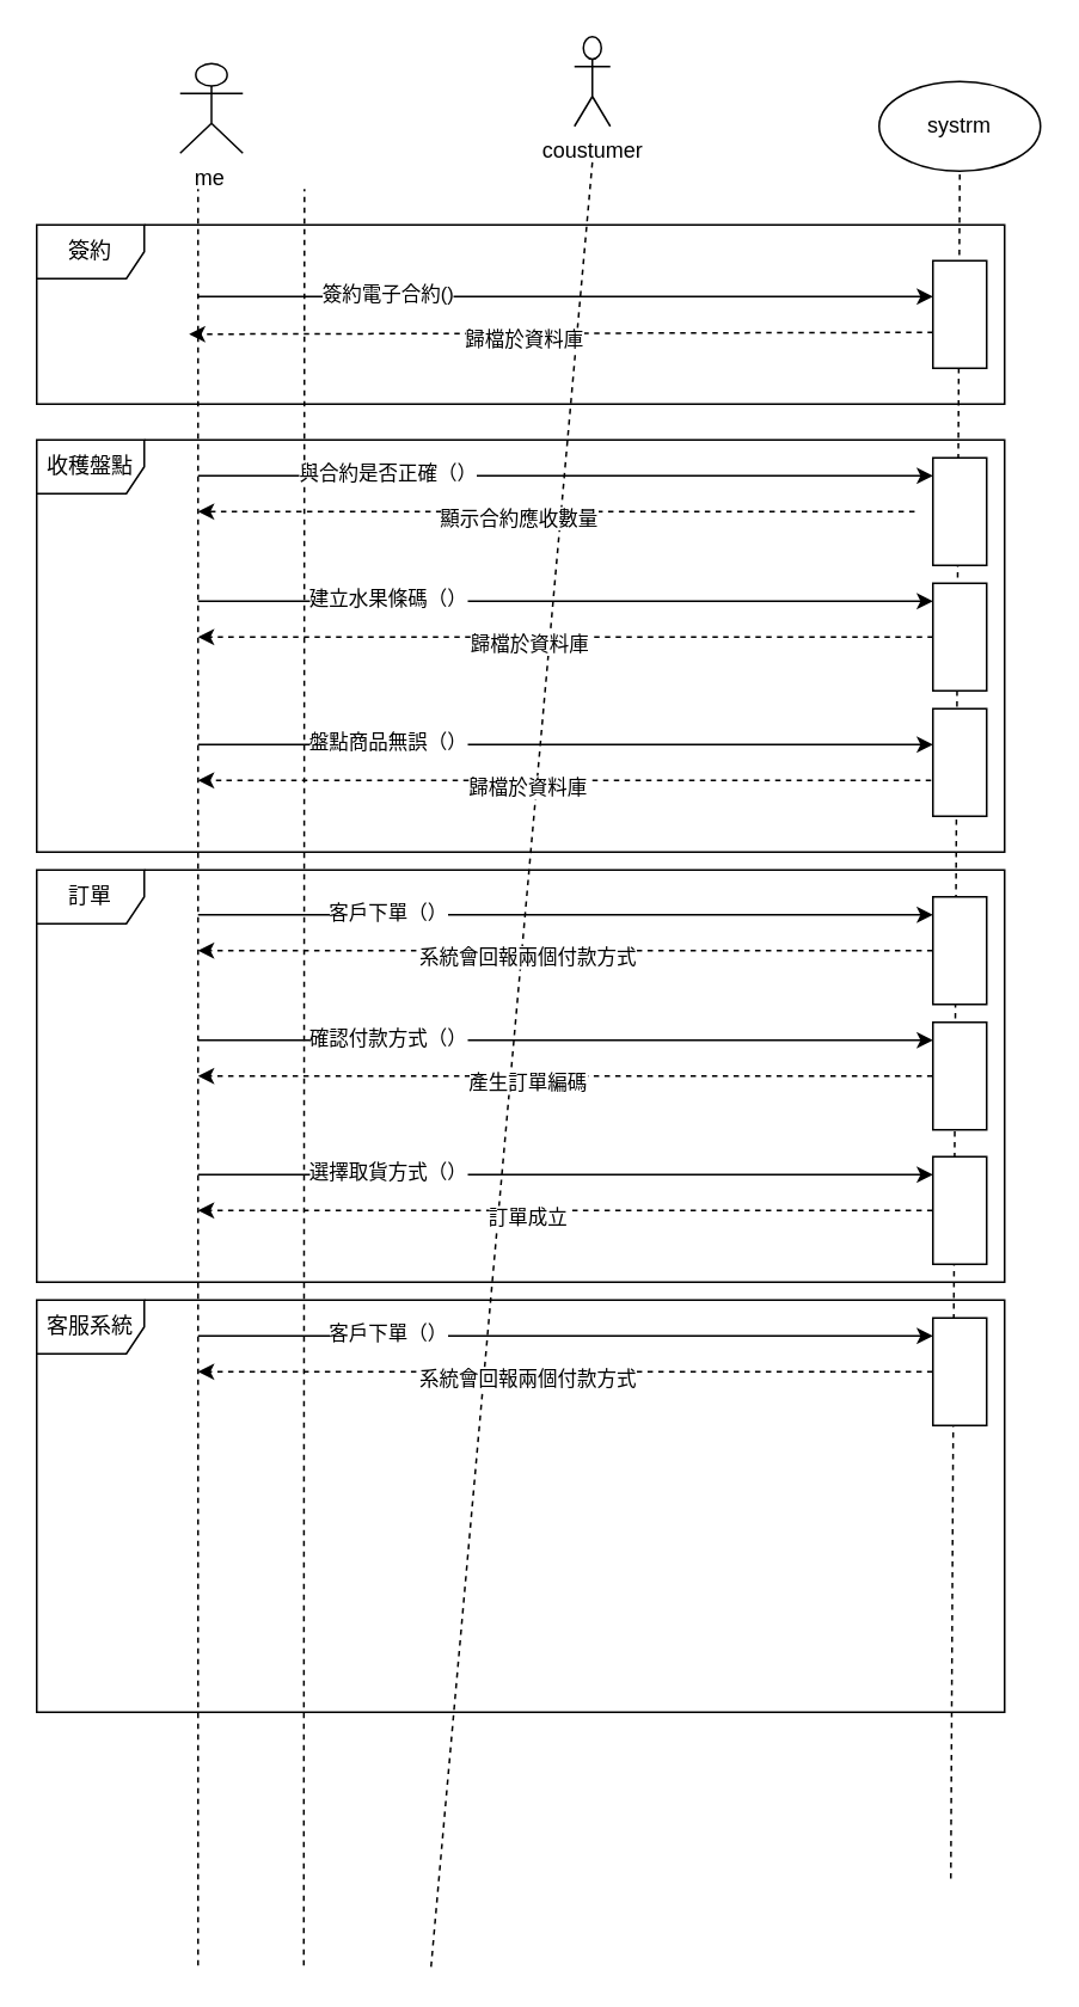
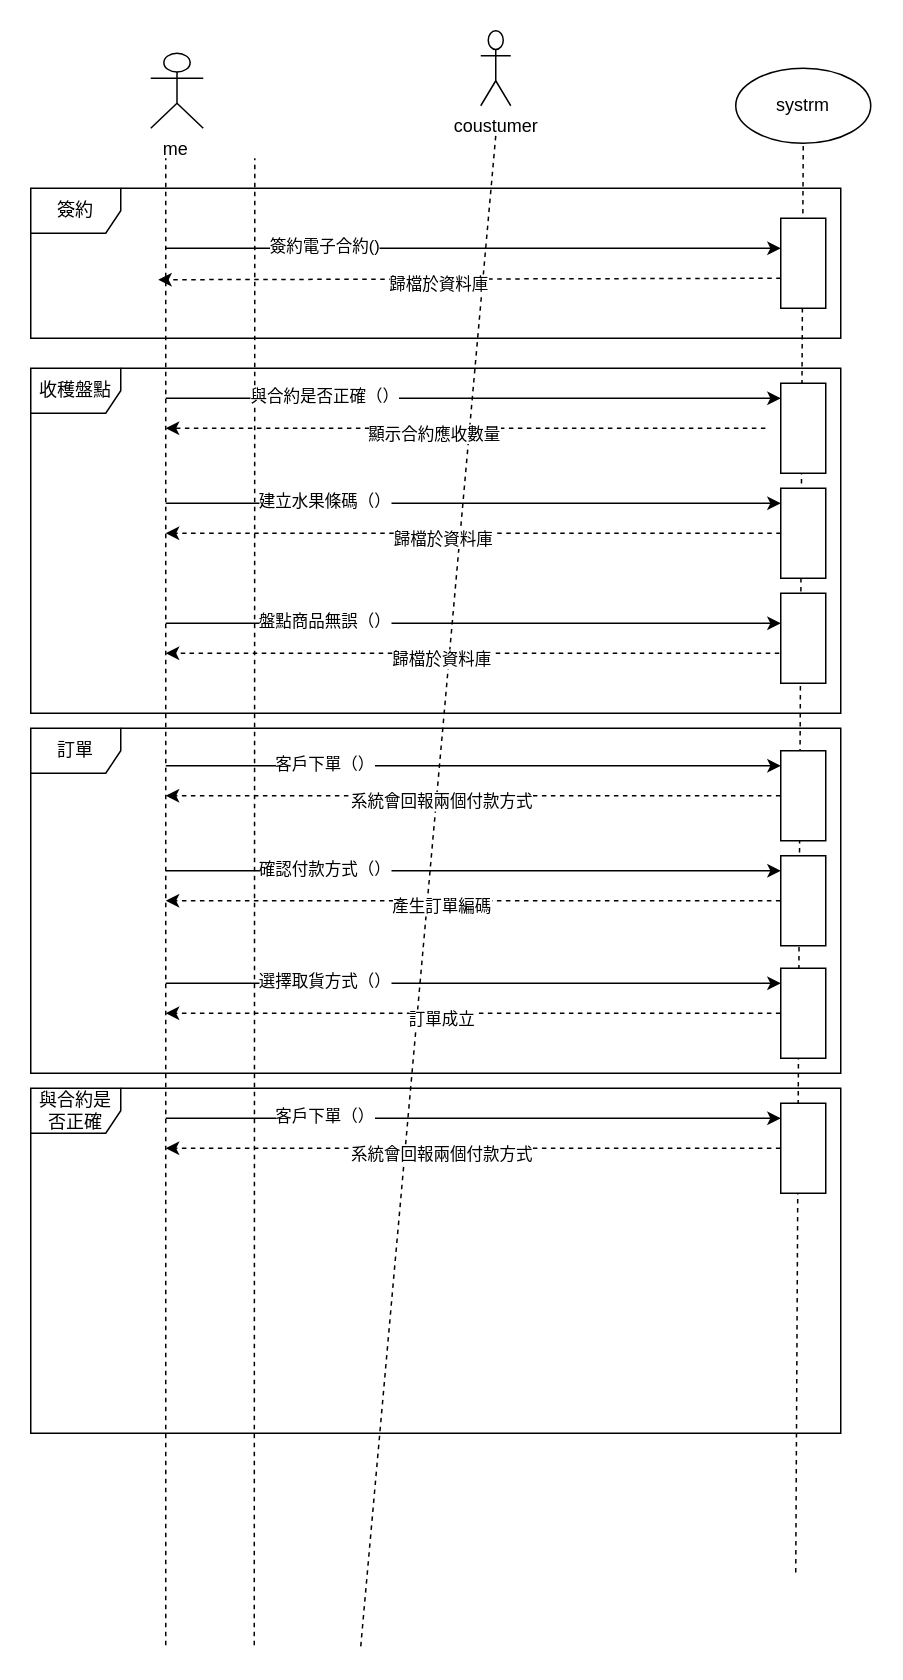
  <mxCell id="0" />
  <mxCell id="1" parent="0" />
  <mxCell id="2" value="systrm" style="ellipse;whiteSpace=wrap;html=1;" parent="1" vertex="1"><mxGeometry x="490" y="45" width="90" height="50" as="geometry" /></mxCell>
  <mxCell id="3" value="" style="endArrow=none;dashed=1;html=1;entryX=0.5;entryY=1;entryDx=0;entryDy=0;" parent="1" edge="1" target="2"><mxGeometry width="50" height="50" relative="1" as="geometry"><mxPoint x="530" y="1047.807" as="sourcePoint" /><mxPoint x="534.38" y="105" as="targetPoint" /></mxGeometry></mxCell>
  <mxCell id="4" value="" style="endArrow=none;dashed=1;html=1;entryX=0.5;entryY=1.4;entryDx=0;entryDy=0;entryPerimeter=0;" parent="1" edge="1" target="8"><mxGeometry width="50" height="50" relative="1" as="geometry"><mxPoint x="240" y="1097.105" as="sourcePoint" /><mxPoint x="239" y="115" as="targetPoint" /></mxGeometry></mxCell>
  <mxCell id="5" value="簽約" style="shape=umlFrame;whiteSpace=wrap;html=1;" vertex="1" parent="1"><mxGeometry x="20" y="125" width="540" height="100" as="geometry" /></mxCell>
  <mxCell id="6" value="me&amp;nbsp;" style="shape=umlActor;verticalLabelPosition=bottom;verticalAlign=top;html=1;" vertex="1" parent="1"><mxGeometry x="100" y="35" width="35" height="50" as="geometry" /></mxCell>
  <mxCell id="7" value="" style="endArrow=none;dashed=1;html=1;" edge="1" parent="1"><mxGeometry width="50" height="50" relative="1" as="geometry"><mxPoint x="110" y="1096.404" as="sourcePoint" /><mxPoint x="110" y="105" as="targetPoint" /></mxGeometry></mxCell>
  <mxCell id="8" value="coustumer" style="shape=umlActor;verticalLabelPosition=bottom;verticalAlign=top;html=1;" vertex="1" parent="1"><mxGeometry x="320" y="20" width="20" height="50" as="geometry" /></mxCell>
  <mxCell id="9" value="" style="endArrow=none;dashed=1;html=1;" edge="1" parent="1"><mxGeometry width="50" height="50" relative="1" as="geometry"><mxPoint x="169" y="1096.404" as="sourcePoint" /><mxPoint x="169.37" y="105" as="targetPoint" /></mxGeometry></mxCell>
  <mxCell id="10" value="" style="rounded=0;whiteSpace=wrap;html=1;flipV=1;flipH=1;direction=south;" vertex="1" parent="1"><mxGeometry x="520" y="145" width="30" height="60" as="geometry" /></mxCell>
  <mxCell id="11" value="" style="endArrow=classic;html=1;" edge="1" parent="1"><mxGeometry width="50" height="50" relative="1" as="geometry"><mxPoint x="110" y="165" as="sourcePoint" /><mxPoint x="520" y="165" as="targetPoint" /></mxGeometry></mxCell>
  <mxCell id="12" value="簽約電子合約()" style="edgeLabel;html=1;align=center;verticalAlign=middle;resizable=0;points=[];" vertex="1" connectable="0" parent="11"><mxGeometry x="-0.49" y="2" relative="1" as="geometry"><mxPoint as="offset" /></mxGeometry></mxCell>
  <mxCell id="13" value="" style="endArrow=classic;html=1;dashed=1;" edge="1" parent="1"><mxGeometry width="50" height="50" relative="1" as="geometry"><mxPoint x="520" y="185" as="sourcePoint" /><mxPoint x="105" y="186" as="targetPoint" /></mxGeometry></mxCell>
  <mxCell id="14" value="歸檔於資料庫" style="edgeLabel;html=1;align=center;verticalAlign=middle;resizable=0;points=[];" vertex="1" connectable="0" parent="13"><mxGeometry x="0.099" y="3" relative="1" as="geometry"><mxPoint x="-1" as="offset" /></mxGeometry></mxCell>
  <mxCell id="15" value="收穫盤點" style="shape=umlFrame;whiteSpace=wrap;html=1;" vertex="1" parent="1"><mxGeometry x="20" y="245" width="540" height="230" as="geometry" /></mxCell>
  <mxCell id="16" value="" style="rounded=0;whiteSpace=wrap;html=1;flipV=1;flipH=1;direction=south;" vertex="1" parent="1"><mxGeometry x="520" y="255" width="30" height="60" as="geometry" /></mxCell>
  <mxCell id="17" value="" style="endArrow=classic;html=1;" edge="1" parent="1"><mxGeometry width="50" height="50" relative="1" as="geometry"><mxPoint x="110" y="265" as="sourcePoint" /><mxPoint x="520" y="265" as="targetPoint" /></mxGeometry></mxCell>
  <mxCell id="18" value="與合約是否正確（）" style="edgeLabel;html=1;align=center;verticalAlign=middle;resizable=0;points=[];" vertex="1" connectable="0" parent="17"><mxGeometry x="-0.49" y="2" relative="1" as="geometry"><mxPoint as="offset" /></mxGeometry></mxCell>
  <mxCell id="19" value="" style="endArrow=classic;html=1;dashed=1;exitX=0.907;exitY=0.174;exitDx=0;exitDy=0;exitPerimeter=0;" edge="1" parent="1" source="15"><mxGeometry width="50" height="50" relative="1" as="geometry"><mxPoint x="500" y="285" as="sourcePoint" /><mxPoint x="110" y="285" as="targetPoint" /></mxGeometry></mxCell>
  <mxCell id="20" value="顯示合約應收數量" style="edgeLabel;html=1;align=center;verticalAlign=middle;resizable=0;points=[];" vertex="1" connectable="0" parent="19"><mxGeometry x="0.099" y="3" relative="1" as="geometry"><mxPoint x="-1" as="offset" /></mxGeometry></mxCell>
  <mxCell id="21" value="" style="rounded=0;whiteSpace=wrap;html=1;flipV=1;flipH=1;direction=south;" vertex="1" parent="1"><mxGeometry x="520" y="325" width="30" height="60" as="geometry" /></mxCell>
  <mxCell id="22" value="" style="endArrow=classic;html=1;" edge="1" parent="1"><mxGeometry width="50" height="50" relative="1" as="geometry"><mxPoint x="110" y="335" as="sourcePoint" /><mxPoint x="520" y="335" as="targetPoint" /></mxGeometry></mxCell>
  <mxCell id="23" value="建立水果條碼（）" style="edgeLabel;html=1;align=center;verticalAlign=middle;resizable=0;points=[];" vertex="1" connectable="0" parent="22"><mxGeometry x="-0.49" y="2" relative="1" as="geometry"><mxPoint as="offset" /></mxGeometry></mxCell>
  <mxCell id="24" value="" style="endArrow=classic;html=1;dashed=1;exitX=0.5;exitY=1;exitDx=0;exitDy=0;" edge="1" parent="1" source="21"><mxGeometry width="50" height="50" relative="1" as="geometry"><mxPoint x="520" y="359.66" as="sourcePoint" /><mxPoint x="110" y="355" as="targetPoint" /><Array as="points"><mxPoint x="130" y="355" /></Array></mxGeometry></mxCell>
  <mxCell id="25" value="歸檔於資料庫" style="edgeLabel;html=1;align=center;verticalAlign=middle;resizable=0;points=[];" vertex="1" connectable="0" parent="24"><mxGeometry x="0.099" y="3" relative="1" as="geometry"><mxPoint x="-1" as="offset" /></mxGeometry></mxCell>
  <mxCell id="26" value="" style="rounded=0;whiteSpace=wrap;html=1;flipV=1;flipH=1;direction=south;" vertex="1" parent="1"><mxGeometry x="520" y="395" width="30" height="60" as="geometry" /></mxCell>
  <mxCell id="27" value="" style="endArrow=classic;html=1;" edge="1" parent="1"><mxGeometry width="50" height="50" relative="1" as="geometry"><mxPoint x="110" y="415" as="sourcePoint" /><mxPoint x="520" y="415" as="targetPoint" /></mxGeometry></mxCell>
  <mxCell id="28" value="盤點商品無誤（）" style="edgeLabel;html=1;align=center;verticalAlign=middle;resizable=0;points=[];" vertex="1" connectable="0" parent="27"><mxGeometry x="-0.49" y="2" relative="1" as="geometry"><mxPoint as="offset" /></mxGeometry></mxCell>
  <mxCell id="29" value="" style="endArrow=classic;html=1;dashed=1;" edge="1" parent="1"><mxGeometry width="50" height="50" relative="1" as="geometry"><mxPoint x="519" y="435" as="sourcePoint" /><mxPoint x="110" y="435" as="targetPoint" /><Array as="points"><mxPoint x="440" y="435" /><mxPoint x="210" y="435" /><mxPoint x="130" y="435" /></Array></mxGeometry></mxCell>
  <mxCell id="30" value="歸檔於資料庫" style="edgeLabel;html=1;align=center;verticalAlign=middle;resizable=0;points=[];" vertex="1" connectable="0" parent="29"><mxGeometry x="0.099" y="3" relative="1" as="geometry"><mxPoint x="-1" as="offset" /></mxGeometry></mxCell>
  <mxCell id="31" value="訂單" style="shape=umlFrame;whiteSpace=wrap;html=1;" vertex="1" parent="1"><mxGeometry x="20" y="485" width="540" height="230" as="geometry" /></mxCell>
  <mxCell id="32" value="" style="rounded=0;whiteSpace=wrap;html=1;flipV=1;flipH=1;direction=south;" vertex="1" parent="1"><mxGeometry x="520" y="500" width="30" height="60" as="geometry" /></mxCell>
  <mxCell id="33" value="" style="endArrow=classic;html=1;" edge="1" parent="1"><mxGeometry width="50" height="50" relative="1" as="geometry"><mxPoint x="110" y="510" as="sourcePoint" /><mxPoint x="520" y="510" as="targetPoint" /></mxGeometry></mxCell>
  <mxCell id="34" value="客戶下單（）" style="edgeLabel;html=1;align=center;verticalAlign=middle;resizable=0;points=[];" vertex="1" connectable="0" parent="33"><mxGeometry x="-0.49" y="2" relative="1" as="geometry"><mxPoint as="offset" /></mxGeometry></mxCell>
  <mxCell id="35" value="" style="endArrow=classic;html=1;dashed=1;exitX=0.907;exitY=0.174;exitDx=0;exitDy=0;exitPerimeter=0;" edge="1" parent="1"><mxGeometry width="50" height="50" relative="1" as="geometry"><mxPoint x="519.78" y="530.02" as="sourcePoint" /><mxPoint x="110" y="530" as="targetPoint" /></mxGeometry></mxCell>
  <mxCell id="36" value="系統會回報兩個付款方式" style="edgeLabel;html=1;align=center;verticalAlign=middle;resizable=0;points=[];" vertex="1" connectable="0" parent="35"><mxGeometry x="0.099" y="3" relative="1" as="geometry"><mxPoint x="-1" as="offset" /></mxGeometry></mxCell>
  <mxCell id="37" value="" style="rounded=0;whiteSpace=wrap;html=1;flipV=1;flipH=1;direction=south;" vertex="1" parent="1"><mxGeometry x="520" y="570" width="30" height="60" as="geometry" /></mxCell>
  <mxCell id="38" value="" style="endArrow=classic;html=1;" edge="1" parent="1"><mxGeometry width="50" height="50" relative="1" as="geometry"><mxPoint x="110" y="580" as="sourcePoint" /><mxPoint x="520" y="580" as="targetPoint" /></mxGeometry></mxCell>
  <mxCell id="39" value="確認付款方式（）" style="edgeLabel;html=1;align=center;verticalAlign=middle;resizable=0;points=[];" vertex="1" connectable="0" parent="38"><mxGeometry x="-0.49" y="2" relative="1" as="geometry"><mxPoint as="offset" /></mxGeometry></mxCell>
  <mxCell id="40" value="" style="endArrow=classic;html=1;dashed=1;exitX=0.907;exitY=0.174;exitDx=0;exitDy=0;exitPerimeter=0;" edge="1" parent="1"><mxGeometry width="50" height="50" relative="1" as="geometry"><mxPoint x="519.78" y="600.02" as="sourcePoint" /><mxPoint x="110" y="600" as="targetPoint" /></mxGeometry></mxCell>
  <mxCell id="41" value="產生訂單編碼" style="edgeLabel;html=1;align=center;verticalAlign=middle;resizable=0;points=[];" vertex="1" connectable="0" parent="40"><mxGeometry x="0.099" y="3" relative="1" as="geometry"><mxPoint x="-1" as="offset" /></mxGeometry></mxCell>
  <mxCell id="42" value="" style="rounded=0;whiteSpace=wrap;html=1;flipV=1;flipH=1;direction=south;" vertex="1" parent="1"><mxGeometry x="520" y="645" width="30" height="60" as="geometry" /></mxCell>
  <mxCell id="43" value="" style="endArrow=classic;html=1;" edge="1" parent="1"><mxGeometry width="50" height="50" relative="1" as="geometry"><mxPoint x="110" y="655" as="sourcePoint" /><mxPoint x="520" y="655" as="targetPoint" /></mxGeometry></mxCell>
  <mxCell id="44" value="選擇取貨方式（）" style="edgeLabel;html=1;align=center;verticalAlign=middle;resizable=0;points=[];" vertex="1" connectable="0" parent="43"><mxGeometry x="-0.49" y="2" relative="1" as="geometry"><mxPoint as="offset" /></mxGeometry></mxCell>
  <mxCell id="45" value="" style="endArrow=classic;html=1;dashed=1;exitX=0.907;exitY=0.174;exitDx=0;exitDy=0;exitPerimeter=0;" edge="1" parent="1"><mxGeometry width="50" height="50" relative="1" as="geometry"><mxPoint x="519.78" y="675.02" as="sourcePoint" /><mxPoint x="110" y="675" as="targetPoint" /></mxGeometry></mxCell>
  <mxCell id="46" value="訂單成立" style="edgeLabel;html=1;align=center;verticalAlign=middle;resizable=0;points=[];" vertex="1" connectable="0" parent="45"><mxGeometry x="0.099" y="3" relative="1" as="geometry"><mxPoint x="-1" as="offset" /></mxGeometry></mxCell>
- <mxCell id="47" value="客服系統" style="shape=umlFrame;whiteSpace=wrap;html=1;" vertex="1" parent="1"><mxGeometry x="20" y="725" width="540" height="230" as="geometry" /></mxCell>
+ <mxCell id="47" value="與合約是否正確" style="shape=umlFrame;whiteSpace=wrap;html=1;" vertex="1" parent="1"><mxGeometry x="20" y="725" width="540" height="230" as="geometry" /></mxCell>
  <mxCell id="48" value="" style="rounded=0;whiteSpace=wrap;html=1;flipV=1;flipH=1;direction=south;" vertex="1" parent="1"><mxGeometry x="520" y="735" width="30" height="60" as="geometry" /></mxCell>
  <mxCell id="49" value="" style="endArrow=classic;html=1;" edge="1" parent="1"><mxGeometry width="50" height="50" relative="1" as="geometry"><mxPoint x="110" y="745" as="sourcePoint" /><mxPoint x="520" y="745" as="targetPoint" /></mxGeometry></mxCell>
  <mxCell id="50" value="客戶下單（）" style="edgeLabel;html=1;align=center;verticalAlign=middle;resizable=0;points=[];" vertex="1" connectable="0" parent="49"><mxGeometry x="-0.49" y="2" relative="1" as="geometry"><mxPoint as="offset" /></mxGeometry></mxCell>
  <mxCell id="51" value="" style="endArrow=classic;html=1;dashed=1;exitX=0.907;exitY=0.174;exitDx=0;exitDy=0;exitPerimeter=0;" edge="1" parent="1"><mxGeometry width="50" height="50" relative="1" as="geometry"><mxPoint x="519.78" y="765.02" as="sourcePoint" /><mxPoint x="110" y="765" as="targetPoint" /></mxGeometry></mxCell>
  <mxCell id="52" value="系統會回報兩個付款方式" style="edgeLabel;html=1;align=center;verticalAlign=middle;resizable=0;points=[];" vertex="1" connectable="0" parent="51"><mxGeometry x="0.099" y="3" relative="1" as="geometry"><mxPoint x="-1" as="offset" /></mxGeometry></mxCell>
